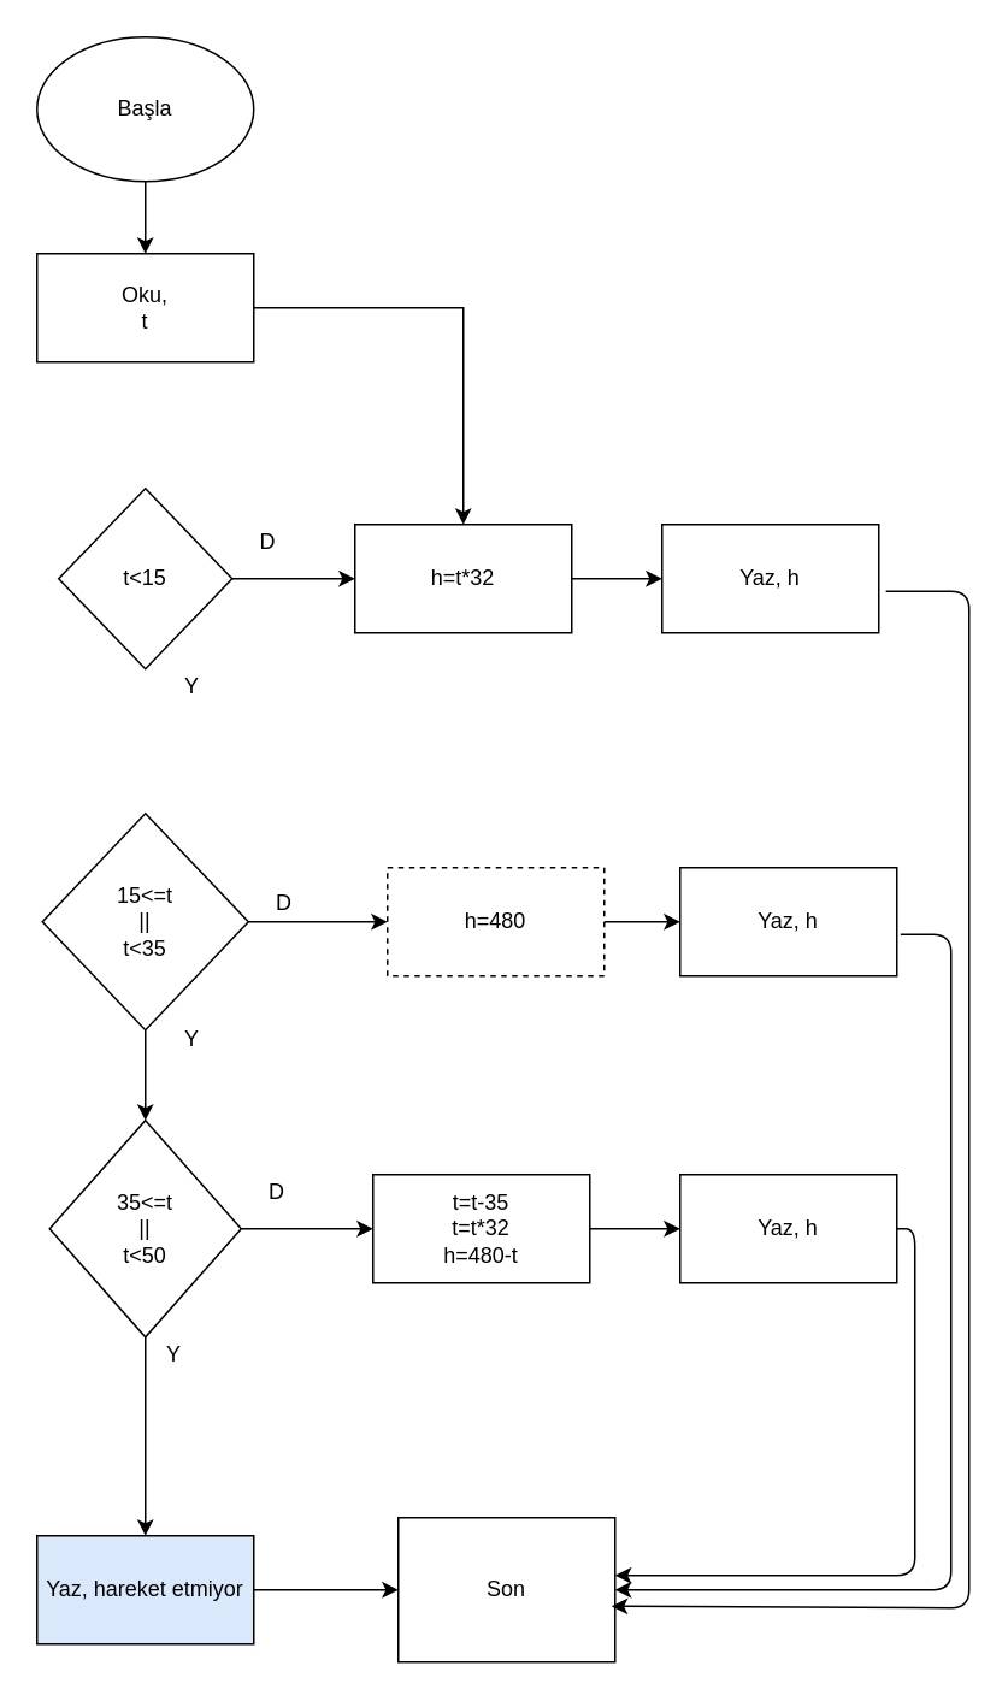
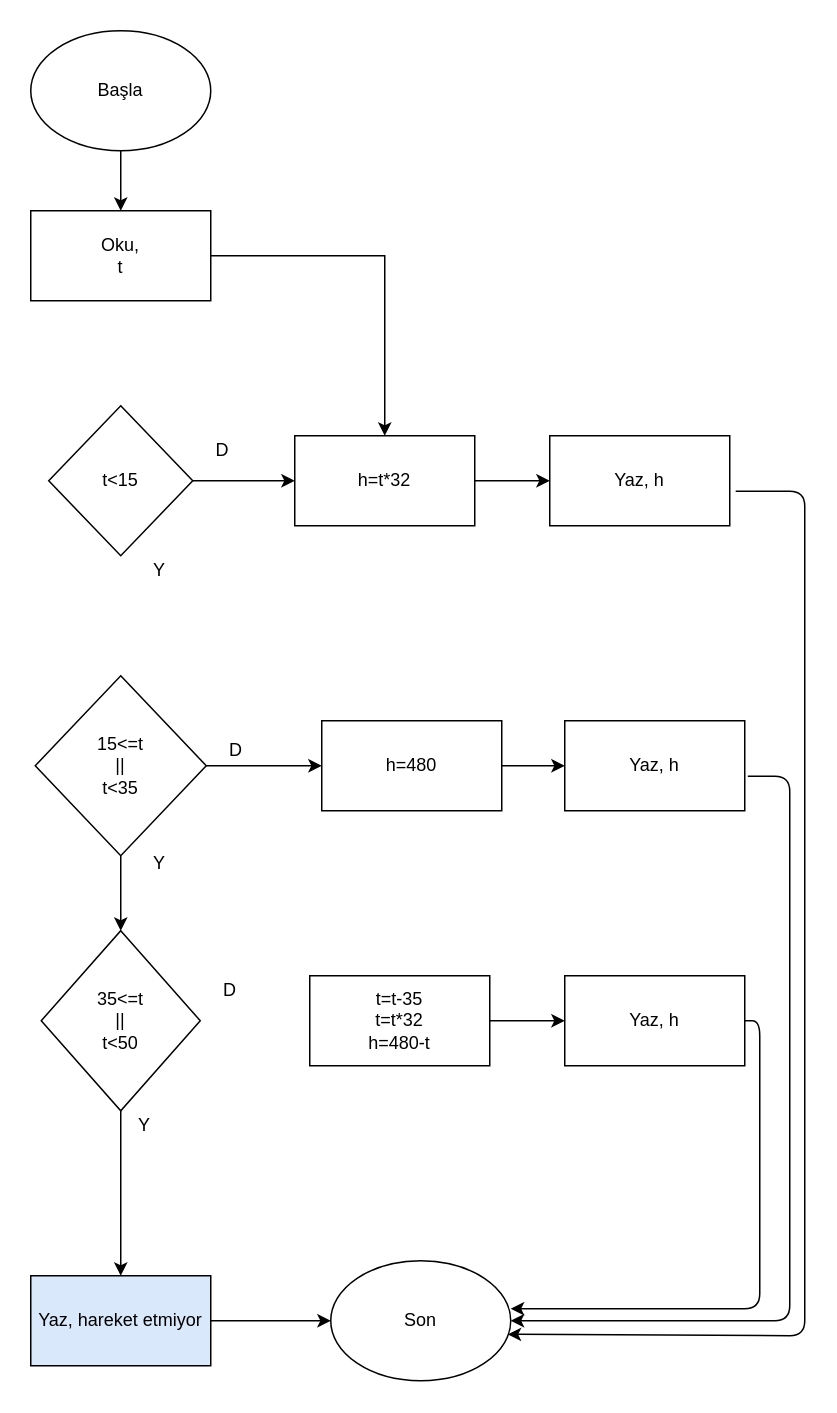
  <mxCell id="0" />
  <mxCell id="1" parent="0" />
  <mxCell id="2" value="" style="edgeStyle=orthogonalEdgeStyle;rounded=0;orthogonalLoop=1;jettySize=auto;html=1;" edge="1" parent="1" source="3" target="5"><mxGeometry relative="1" as="geometry" /></mxCell>
  <mxCell id="3" value="Başla&lt;br&gt;" style="ellipse;whiteSpace=wrap;html=1;" vertex="1" parent="1"><mxGeometry x="20" y="20" width="120" height="80" as="geometry" /></mxCell>
  <mxCell id="4" value="" style="edgeStyle=orthogonalEdgeStyle;rounded=0;orthogonalLoop=1;jettySize=auto;html=1;" edge="1" parent="1" source="5" target="15"><mxGeometry relative="1" as="geometry" /></mxCell>
  <mxCell id="5" value="Oku,&lt;br&gt;t" style="whiteSpace=wrap;html=1;" vertex="1" parent="1"><mxGeometry x="20" y="140" width="120" height="60" as="geometry" /></mxCell>
  <mxCell id="6" value="" style="edgeStyle=orthogonalEdgeStyle;rounded=0;orthogonalLoop=1;jettySize=auto;html=1;" edge="1" parent="1" source="7" target="15"><mxGeometry relative="1" as="geometry" /></mxCell>
  <mxCell id="7" value="t&amp;lt;15" style="rhombus;whiteSpace=wrap;html=1;" vertex="1" parent="1"><mxGeometry x="32" y="270" width="96" height="100" as="geometry" /></mxCell>
  <mxCell id="8" value="" style="edgeStyle=orthogonalEdgeStyle;rounded=0;orthogonalLoop=1;jettySize=auto;html=1;" edge="1" parent="1" source="10" target="13"><mxGeometry relative="1" as="geometry" /></mxCell>
  <mxCell id="9" value="" style="edgeStyle=orthogonalEdgeStyle;rounded=0;orthogonalLoop=1;jettySize=auto;html=1;" edge="1" parent="1" source="10" target="20"><mxGeometry relative="1" as="geometry" /></mxCell>
  <mxCell id="10" value="15&amp;lt;=t&lt;br&gt;||&lt;br&gt;t&amp;lt;35" style="rhombus;whiteSpace=wrap;html=1;" vertex="1" parent="1"><mxGeometry x="23" y="450" width="114" height="120" as="geometry" /></mxCell>
- <mxCell id="11" value="" style="edgeStyle=orthogonalEdgeStyle;rounded=0;orthogonalLoop=1;jettySize=auto;html=1;" edge="1" parent="1" source="13" target="25"><mxGeometry relative="1" as="geometry" /></mxCell>
  <mxCell id="12" value="" style="edgeStyle=orthogonalEdgeStyle;rounded=0;orthogonalLoop=1;jettySize=auto;html=1;" edge="1" parent="1" source="13" target="29"><mxGeometry relative="1" as="geometry" /></mxCell>
  <mxCell id="13" value="35&amp;lt;=t&lt;br&gt;||&lt;br&gt;t&amp;lt;50" style="rhombus;whiteSpace=wrap;html=1;" vertex="1" parent="1"><mxGeometry x="27" y="620" width="106" height="120" as="geometry" /></mxCell>
  <mxCell id="14" value="" style="edgeStyle=orthogonalEdgeStyle;rounded=0;orthogonalLoop=1;jettySize=auto;html=1;" edge="1" parent="1" source="15" target="16"><mxGeometry relative="1" as="geometry" /></mxCell>
  <mxCell id="15" value="h=t*32" style="whiteSpace=wrap;html=1;" vertex="1" parent="1"><mxGeometry x="196" y="290" width="120" height="60" as="geometry" /></mxCell>
  <mxCell id="16" value="Yaz, h" style="whiteSpace=wrap;html=1;" vertex="1" parent="1"><mxGeometry x="366" y="290" width="120" height="60" as="geometry" /></mxCell>
  <mxCell id="17" value="D" style="text;html=1;strokeColor=none;fillColor=none;align=center;verticalAlign=middle;whiteSpace=wrap;rounded=0;" vertex="1" parent="1"><mxGeometry x="128" y="290" width="40" height="20" as="geometry" /></mxCell>
  <mxCell id="18" value="Y" style="text;html=1;strokeColor=none;fillColor=none;align=center;verticalAlign=middle;whiteSpace=wrap;rounded=0;" vertex="1" parent="1"><mxGeometry x="86" y="370" width="40" height="20" as="geometry" /></mxCell>
  <mxCell id="19" value="" style="edgeStyle=orthogonalEdgeStyle;rounded=0;orthogonalLoop=1;jettySize=auto;html=1;" edge="1" parent="1" source="20" target="21"><mxGeometry relative="1" as="geometry" /></mxCell>
- <mxCell id="20" value="h=480" style="whiteSpace=wrap;html=1;dashed=1;" vertex="1" parent="1"><mxGeometry x="214" y="480" width="120" height="60" as="geometry" /></mxCell>
+ <mxCell id="20" value="h=480" style="whiteSpace=wrap;html=1;" vertex="1" parent="1"><mxGeometry x="214" y="480" width="120" height="60" as="geometry" /></mxCell>
  <mxCell id="21" value="Yaz, h" style="whiteSpace=wrap;html=1;" vertex="1" parent="1"><mxGeometry x="376" y="480" width="120" height="60" as="geometry" /></mxCell>
  <mxCell id="22" value="D" style="text;html=1;strokeColor=none;fillColor=none;align=center;verticalAlign=middle;whiteSpace=wrap;rounded=0;" vertex="1" parent="1"><mxGeometry x="137" y="490" width="40" height="20" as="geometry" /></mxCell>
  <mxCell id="23" value="Y" style="text;html=1;strokeColor=none;fillColor=none;align=center;verticalAlign=middle;whiteSpace=wrap;rounded=0;" vertex="1" parent="1"><mxGeometry x="86" y="565" width="40" height="20" as="geometry" /></mxCell>
  <mxCell id="24" value="" style="edgeStyle=orthogonalEdgeStyle;rounded=0;orthogonalLoop=1;jettySize=auto;html=1;" edge="1" parent="1" source="25" target="26"><mxGeometry relative="1" as="geometry" /></mxCell>
  <mxCell id="25" value="t=t-35&lt;br&gt;t=t*32&lt;br&gt;h=480-t" style="whiteSpace=wrap;html=1;" vertex="1" parent="1"><mxGeometry x="206" y="650" width="120" height="60" as="geometry" /></mxCell>
  <mxCell id="26" value="Yaz, h" style="whiteSpace=wrap;html=1;" vertex="1" parent="1"><mxGeometry x="376" y="650" width="120" height="60" as="geometry" /></mxCell>
  <mxCell id="27" value="D" style="text;html=1;strokeColor=none;fillColor=none;align=center;verticalAlign=middle;whiteSpace=wrap;rounded=0;" vertex="1" parent="1"><mxGeometry x="133" y="650" width="40" height="20" as="geometry" /></mxCell>
  <mxCell id="28" value="" style="edgeStyle=orthogonalEdgeStyle;rounded=0;orthogonalLoop=1;jettySize=auto;html=1;" edge="1" parent="1" source="29" target="30"><mxGeometry relative="1" as="geometry" /></mxCell>
  <mxCell id="29" value="Yaz, hareket etmiyor" style="whiteSpace=wrap;html=1;fillColor=#dae8fc;" vertex="1" parent="1"><mxGeometry x="20" y="850" width="120" height="60" as="geometry" /></mxCell>
- <mxCell id="30" value="Son" style="whiteSpace=wrap;html=1;rounded=0;" vertex="1" parent="1"><mxGeometry x="220" y="840" width="120" height="80" as="geometry" /></mxCell>
+ <mxCell id="30" value="Son" style="ellipse;whiteSpace=wrap;html=1;" vertex="1" parent="1"><mxGeometry x="220" y="840" width="120" height="80" as="geometry" /></mxCell>
  <mxCell id="31" value="Y" style="text;html=1;strokeColor=none;fillColor=none;align=center;verticalAlign=middle;whiteSpace=wrap;rounded=0;" vertex="1" parent="1"><mxGeometry x="76" y="740" width="40" height="20" as="geometry" /></mxCell>
  <mxCell id="32" value="" style="endArrow=classic;html=1;exitX=1.033;exitY=0.617;exitDx=0;exitDy=0;exitPerimeter=0;entryX=0.983;entryY=0.613;entryDx=0;entryDy=0;entryPerimeter=0;" edge="1" parent="1" source="16" target="30"><mxGeometry width="50" height="50" relative="1" as="geometry"><mxPoint x="116" y="600" as="sourcePoint" /><mxPoint x="346" y="890" as="targetPoint" /><Array as="points"><mxPoint x="536" y="327" /><mxPoint x="536" y="890" /></Array></mxGeometry></mxCell>
  <mxCell id="33" value="" style="endArrow=classic;html=1;exitX=1.017;exitY=0.617;exitDx=0;exitDy=0;exitPerimeter=0;entryX=1;entryY=0.5;entryDx=0;entryDy=0;" edge="1" parent="1" source="21" target="30"><mxGeometry width="50" height="50" relative="1" as="geometry"><mxPoint x="116" y="600" as="sourcePoint" /><mxPoint x="346" y="880" as="targetPoint" /><Array as="points"><mxPoint x="526" y="517" /><mxPoint x="526" y="880" /></Array></mxGeometry></mxCell>
  <mxCell id="34" value="" style="endArrow=classic;html=1;exitX=1;exitY=0.5;exitDx=0;exitDy=0;entryX=1;entryY=0.4;entryDx=0;entryDy=0;entryPerimeter=0;" edge="1" parent="1" source="26" target="30"><mxGeometry width="50" height="50" relative="1" as="geometry"><mxPoint x="116" y="600" as="sourcePoint" /><mxPoint x="166" y="550" as="targetPoint" /><Array as="points"><mxPoint x="506" y="680" /><mxPoint x="506" y="872" /></Array></mxGeometry></mxCell>
